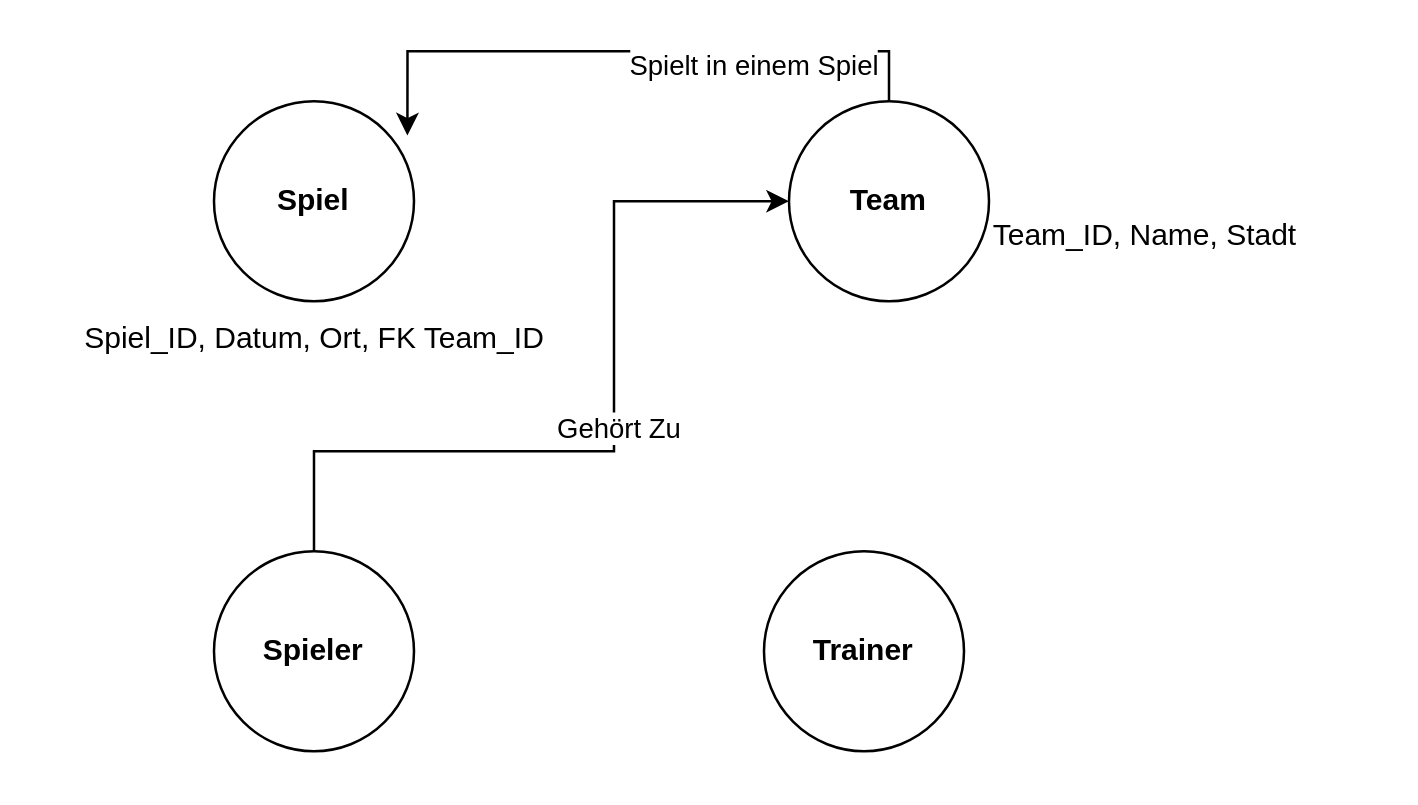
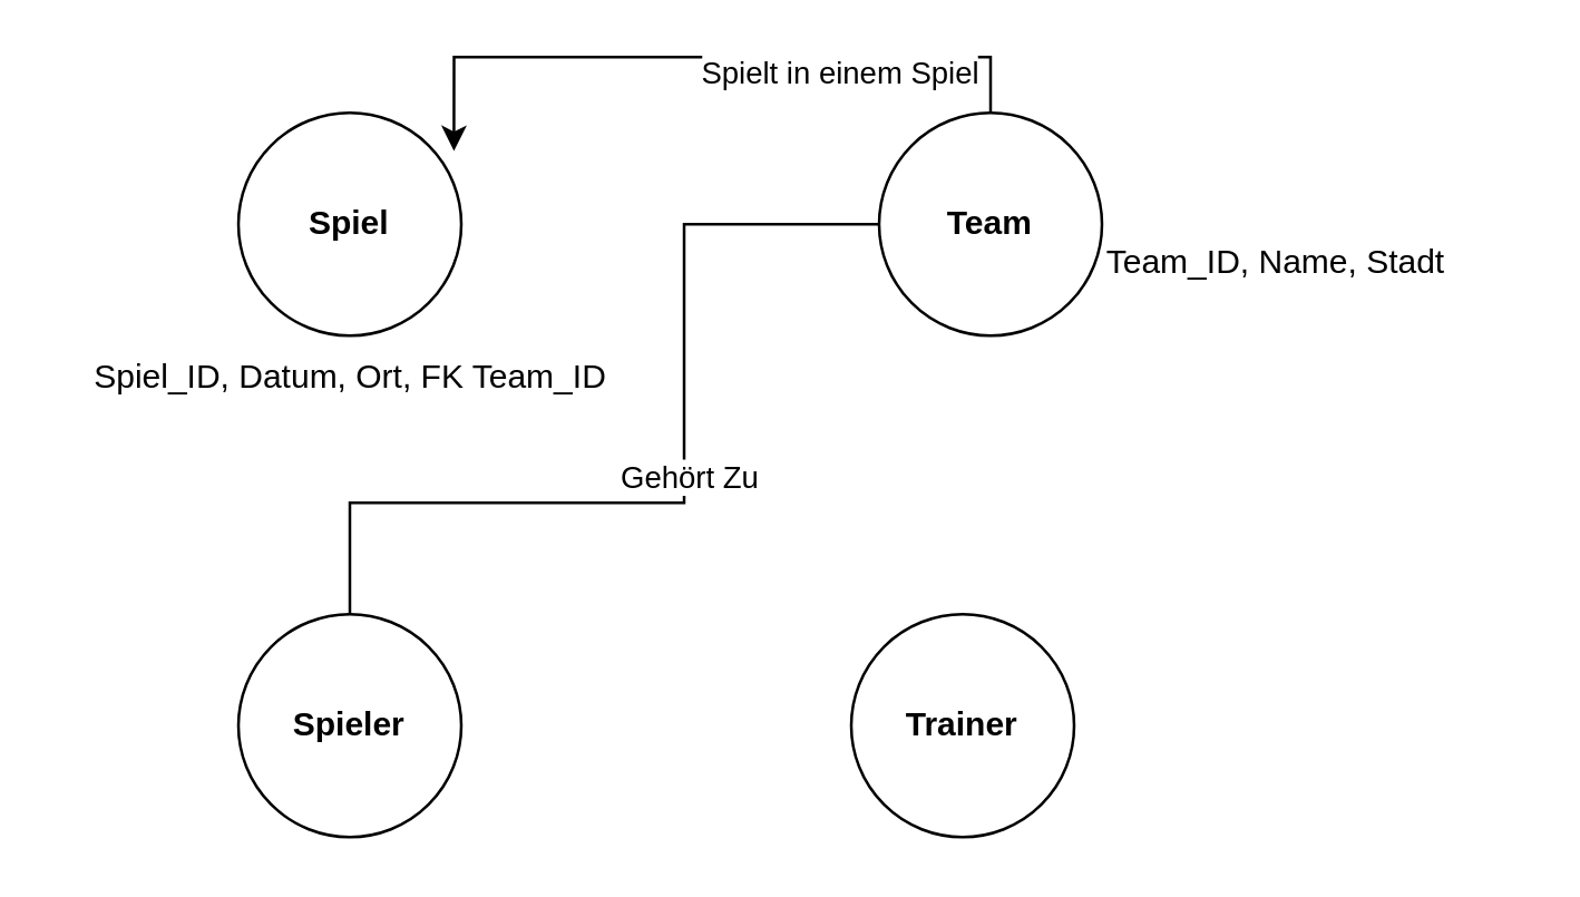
  <mxCell id="0" />
  <mxCell id="1" parent="0" />
  <mxCell id="2" value="&lt;strong data-end=&quot;148&quot; data-start=&quot;139&quot;&gt;Spiel&lt;/strong&gt;" style="ellipse;whiteSpace=wrap;html=1;aspect=fixed;" vertex="1" parent="1"><mxGeometry x="85" y="40" width="80" height="80" as="geometry" /></mxCell>
  <mxCell id="3" value="&lt;strong data-end=&quot;197&quot; data-start=&quot;189&quot;&gt;Team&lt;/strong&gt;" style="ellipse;whiteSpace=wrap;html=1;aspect=fixed;" vertex="1" parent="1"><mxGeometry x="315" y="40" width="80" height="80" as="geometry" /></mxCell>
  <mxCell id="4" value="&lt;strong data-end=&quot;249&quot; data-start=&quot;238&quot;&gt;Spieler&lt;/strong&gt;" style="ellipse;whiteSpace=wrap;html=1;aspect=fixed;" vertex="1" parent="1"><mxGeometry x="85" y="220" width="80" height="80" as="geometry" /></mxCell>
  <mxCell id="5" value="&lt;strong data-end=&quot;321&quot; data-start=&quot;310&quot;&gt;Trainer&lt;/strong&gt;" style="ellipse;whiteSpace=wrap;html=1;aspect=fixed;" vertex="1" parent="1"><mxGeometry x="305" y="220" width="80" height="80" as="geometry" /></mxCell>
- <mxCell id="6" style="edgeStyle=orthogonalEdgeStyle;rounded=0;orthogonalLoop=1;jettySize=auto;html=1;entryX=0;entryY=0.5;entryDx=0;entryDy=0;" edge="1" parent="1" source="4" target="3"><mxGeometry relative="1" as="geometry"><Array as="points"><mxPoint x="125" y="180" /><mxPoint x="245" y="180" /><mxPoint x="245" y="80" /></Array></mxGeometry></mxCell>
+ <mxCell id="6" style="edgeStyle=orthogonalEdgeStyle;rounded=0;orthogonalLoop=1;jettySize=auto;html=1;entryX=0;entryY=0.5;entryDx=0;entryDy=0;endArrow=none;" edge="1" parent="1" source="4" target="3"><mxGeometry relative="1" as="geometry"><Array as="points"><mxPoint x="125" y="180" /><mxPoint x="245" y="180" /><mxPoint x="245" y="80" /></Array></mxGeometry></mxCell>
  <mxCell id="7" value="Gehört Zu" style="edgeLabel;html=1;align=center;verticalAlign=middle;resizable=0;points=[];" vertex="1" connectable="0" parent="6"><mxGeometry x="0.028" y="-1" relative="1" as="geometry"><mxPoint as="offset" /></mxGeometry></mxCell>
  <mxCell id="8" style="edgeStyle=orthogonalEdgeStyle;rounded=0;orthogonalLoop=1;jettySize=auto;html=1;entryX=0.967;entryY=0.171;entryDx=0;entryDy=0;entryPerimeter=0;exitX=0.5;exitY=0;exitDx=0;exitDy=0;" edge="1" parent="1" source="3" target="2"><mxGeometry relative="1" as="geometry"><mxPoint x="295" y="20" as="sourcePoint" /><Array as="points"><mxPoint x="355" y="20" /><mxPoint x="162" y="20" /></Array></mxGeometry></mxCell>
  <mxCell id="9" value="Spielt in einem Spiel" style="edgeLabel;html=1;align=center;verticalAlign=middle;resizable=0;points=[];" vertex="1" connectable="0" parent="8"><mxGeometry x="-0.388" y="5" relative="1" as="geometry"><mxPoint as="offset" /></mxGeometry></mxCell>
  <mxCell id="10" value="Spiel_ID, Datum, Ort, FK Team_ID" style="text;html=1;align=center;verticalAlign=middle;resizable=0;points=[];autosize=1;strokeColor=none;fillColor=none;" vertex="1" parent="1"><mxGeometry x="20" y="120" width="210" height="30" as="geometry" /></mxCell>
  <mxCell id="11" value="Team_ID, Name, Stadt" style="text;whiteSpace=wrap;html=1;" vertex="1" parent="1"><mxGeometry x="395" y="80" width="150" height="40" as="geometry" /></mxCell>
